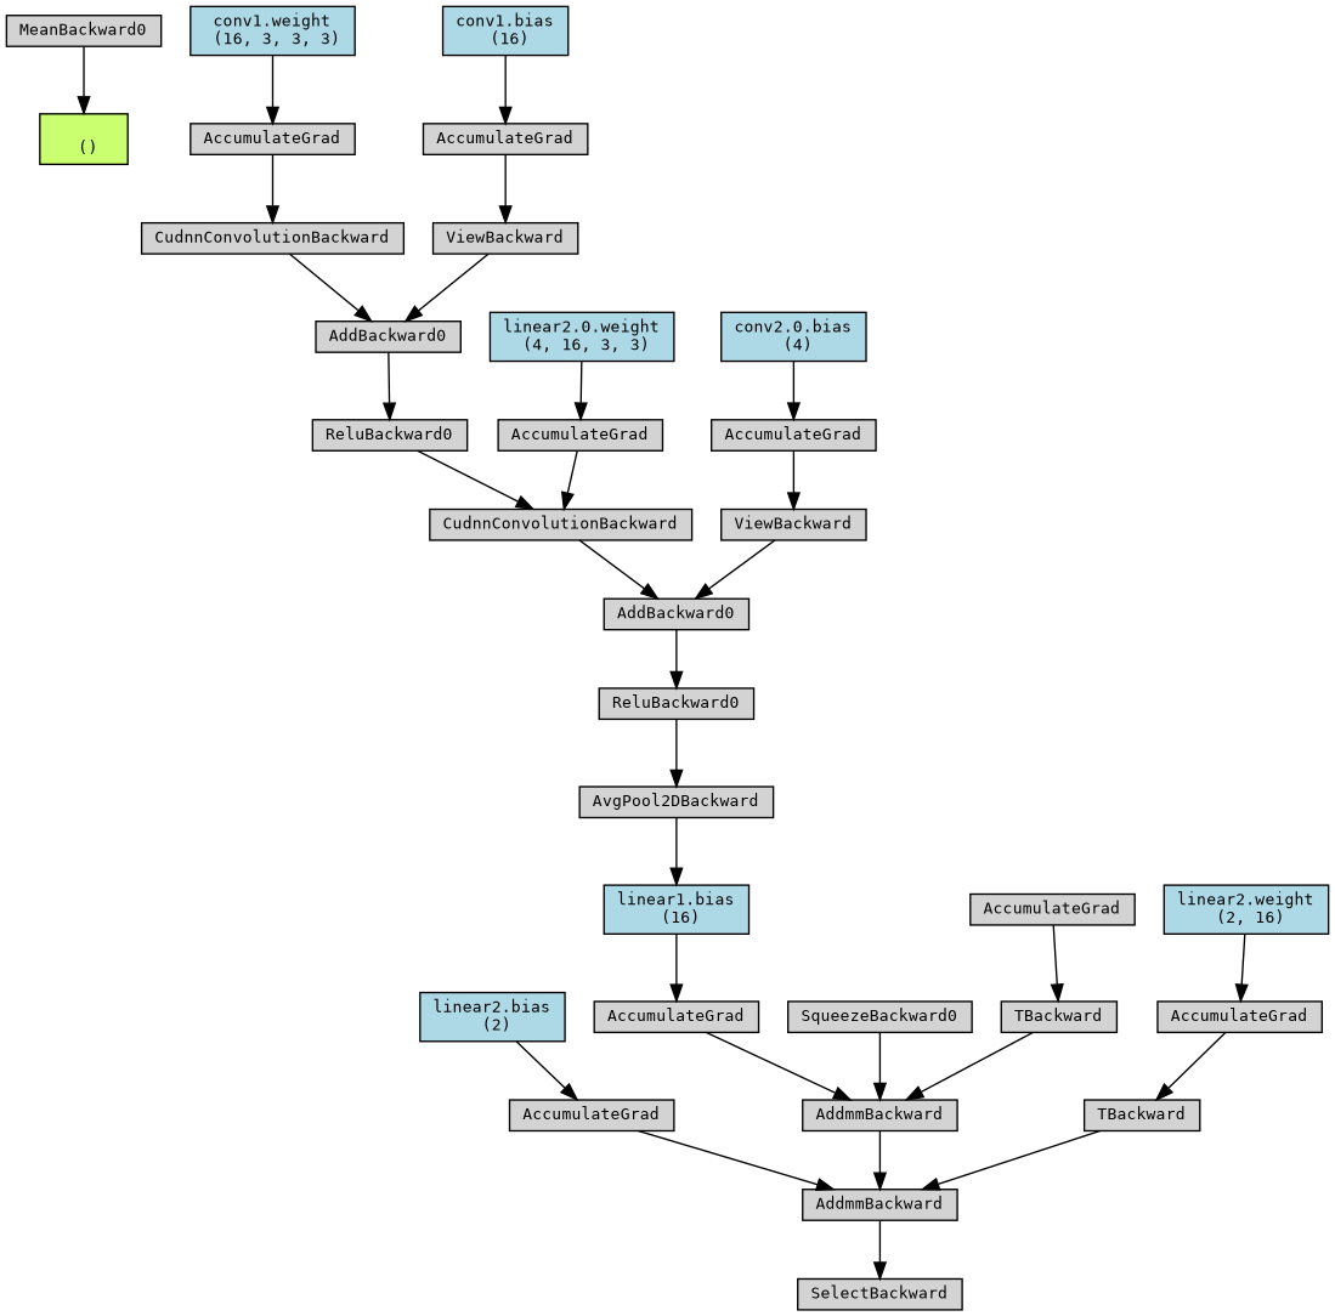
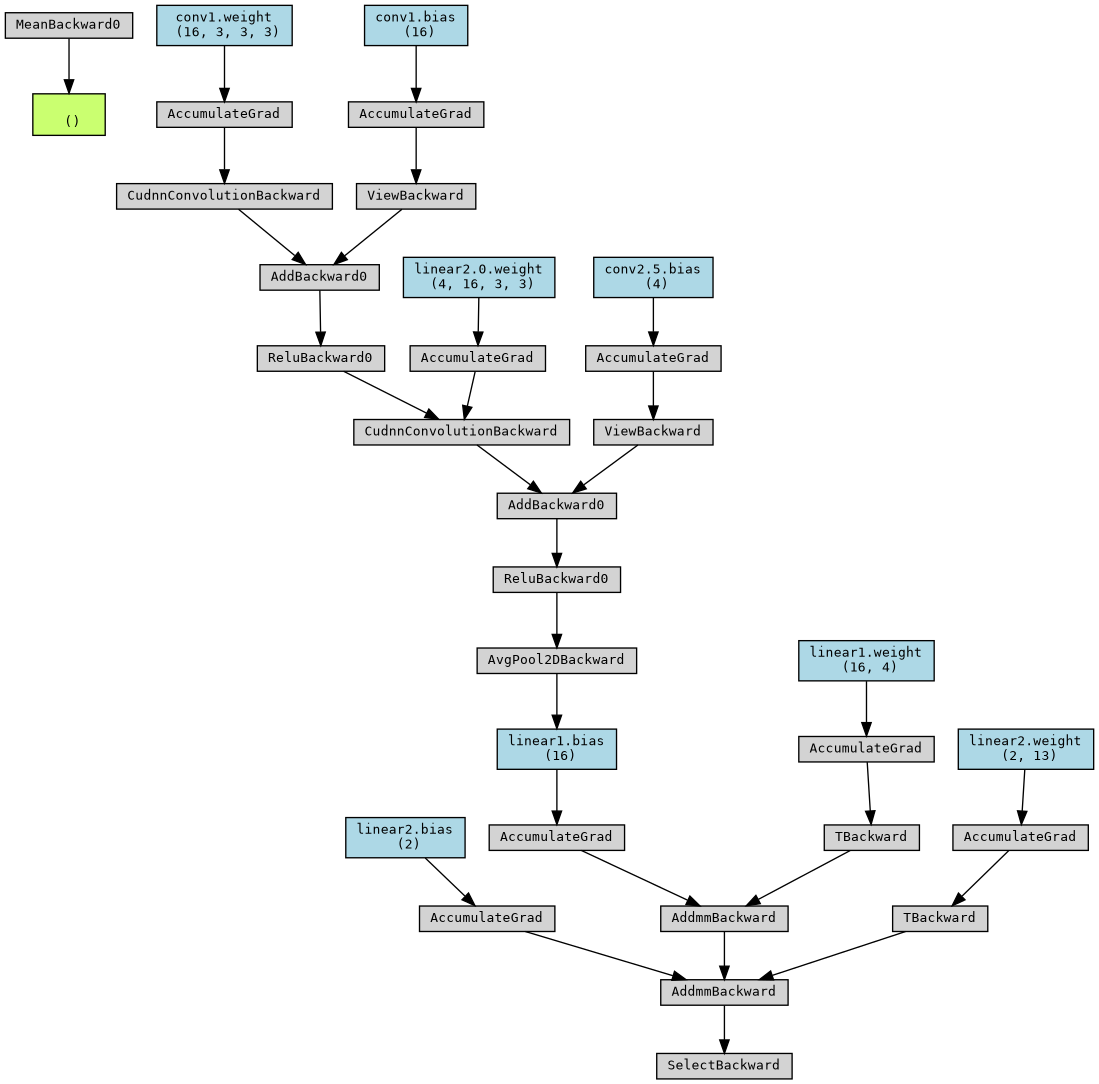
  digraph {
    node [align=left fontname=monospace fontsize=10 ranksep=0.1 shape=box style=filled]
    n1 [fillcolor=darkolivegreen1 height=0.2 label="\n ()"]
    n2 [height=0.2 label=MeanBackward0]
    n3 [height=0.2 label=SelectBackward]
    n4 [height=0.2 label=AddmmBackward]
    n5 [height=0.2 label=AccumulateGrad]
    n6 [fillcolor=lightblue height=0.2 label="linear2.bias\n (2)"]
    n7 [height=0.2 label=AddmmBackward]
    n8 [height=0.2 label=AccumulateGrad]
    n9 [fillcolor=lightblue height=0.2 label="linear1.bias\n (16)"]
-   n10 [height=0.2 label=SqueezeBackward0]
    n11 [height=0.2 label=AvgPool2DBackward]
    n12 [height=0.2 label=ReluBackward0]
    n13 [height=0.2 label=AddBackward0]
    n14 [height=0.2 label=CudnnConvolutionBackward]
    n15 [height=0.2 label=ReluBackward0]
    n16 [height=0.2 label=AddBackward0]
    n17 [height=0.2 label=CudnnConvolutionBackward]
    n18 [height=0.2 label=AccumulateGrad]
    n19 [fillcolor=lightblue height=0.2 label="conv1.weight\n (16, 3, 3, 3)"]
    n20 [height=0.2 label=ViewBackward]
    n21 [height=0.2 label=AccumulateGrad]
    n22 [fillcolor=lightblue height=0.2 label="conv1.bias\n (16)"]
    n23 [height=0.2 label=AccumulateGrad]
    n24 [fillcolor=lightblue height=0.2 label="linear2.0.weight\n (4, 16, 3, 3)"]
    n25 [height=0.2 label=ViewBackward]
    n26 [height=0.2 label=AccumulateGrad]
-   n27 [fillcolor=lightblue height=0.2 label="conv2.0.bias\n (4)"]
+   n27 [fillcolor=lightblue height=0.2 label="conv2.5.bias\n (4)"]
    n28 [height=0.2 label=TBackward]
    n29 [height=0.2 label=AccumulateGrad]
+   n30 [fillcolor=lightblue height=0.2 label="linear1.weight\n (16, 4)"]
    n31 [height=0.2 label=TBackward]
    n32 [height=0.2 label=AccumulateGrad]
-   n33 [fillcolor=lightblue height=0.2 label="linear2.weight\n (2, 16)"]
+   n33 [fillcolor=lightblue height=0.2 label="linear2.weight\n (2, 13)"]
    n2 -> n1
    n4 -> n3
    n5 -> n4
    n6 -> n5
    n7 -> n4
    n8 -> n7
    n9 -> n8
-   n10 -> n7
    n11 -> n9
    n12 -> n11
    n13 -> n12
    n14 -> n13
    n15 -> n14
    n16 -> n15
    n17 -> n16
    n18 -> n17
    n19 -> n18
    n20 -> n16
    n21 -> n20
    n22 -> n21
    n23 -> n14
    n24 -> n23
    n25 -> n13
    n26 -> n25
    n27 -> n26
    n28 -> n7
    n29 -> n28
+   n30 -> n29
    n31 -> n4
    n32 -> n31
    n33 -> n32
  }
